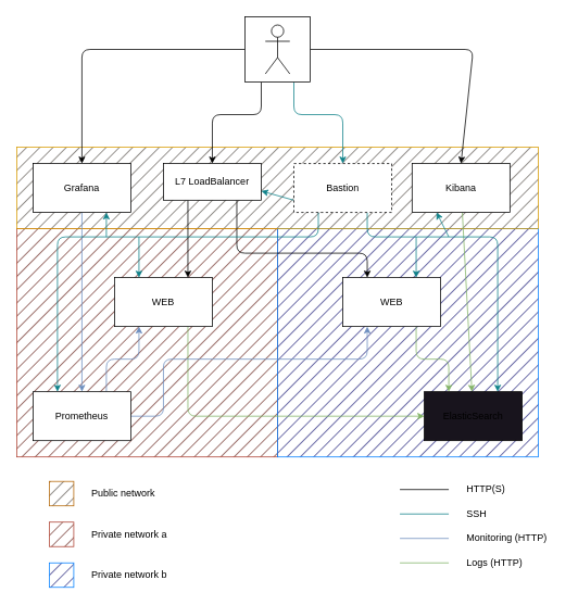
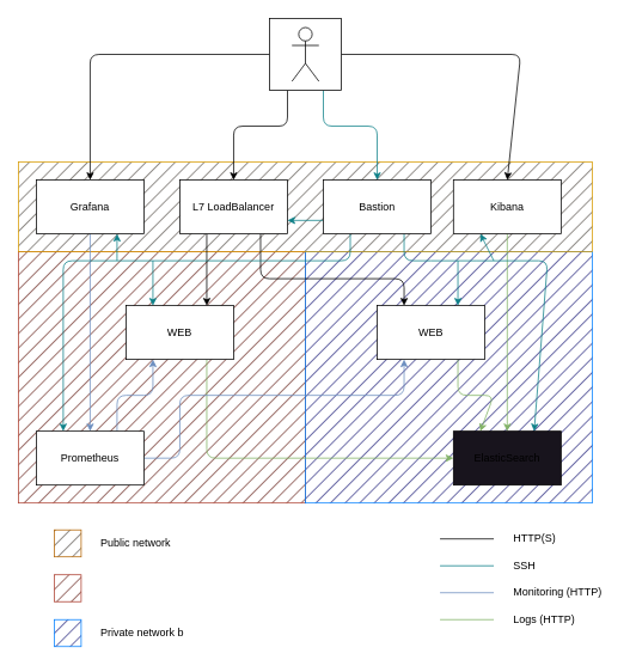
  <mxCell id="0" />
  <mxCell id="1" parent="0" />
  <mxCell id="2" value="" style="rounded=0;whiteSpace=wrap;html=1;fillColor=#540800;strokeColor=#ae4132;fillStyle=hatch;movable=1;resizable=1;rotatable=1;deletable=1;editable=1;connectable=1;" parent="1" vertex="1"><mxGeometry x="20" y="280" width="320" height="280" as="geometry" /></mxCell>
  <mxCell id="3" value="" style="rounded=0;whiteSpace=wrap;html=1;fillColor=#000066;strokeColor=#007FFF;fillStyle=hatch;movable=1;resizable=1;rotatable=1;deletable=1;editable=1;connectable=1;" vertex="1" parent="1"><mxGeometry x="340" y="280" width="320" height="280" as="geometry" /></mxCell>
  <mxCell id="4" value="" style="rounded=0;whiteSpace=wrap;html=1;fillColor=#423C35;strokeColor=#d79b00;fillStyle=hatch;movable=1;resizable=1;rotatable=1;deletable=1;editable=1;connectable=1;" parent="1" vertex="1"><mxGeometry x="20" y="180" width="640" height="100" as="geometry" /></mxCell>
  <mxCell id="5" style="edgeStyle=none;html=1;entryX=0.75;entryY=1;entryDx=0;entryDy=0;fillColor=#b0e3e6;strokeColor=#0e8088;movable=0;resizable=0;rotatable=0;deletable=0;editable=0;connectable=0;" parent="1" target="14" edge="1"><mxGeometry relative="1" as="geometry"><mxPoint x="130" y="290" as="sourcePoint" /></mxGeometry></mxCell>
  <mxCell id="6" style="edgeStyle=none;html=1;exitX=0.25;exitY=1;exitDx=0;exitDy=0;entryX=0.75;entryY=0;entryDx=0;entryDy=0;fillColor=#dae8fc;strokeColor=#6c8ebf;movable=0;resizable=0;rotatable=0;deletable=0;editable=0;connectable=0;startArrow=classic;startFill=1;endArrow=none;endFill=0;" parent="1" source="8" target="13" edge="1"><mxGeometry relative="1" as="geometry"><Array as="points"><mxPoint x="170" y="440" /><mxPoint x="130" y="440" /></Array></mxGeometry></mxCell>
  <mxCell id="7" style="edgeStyle=none;html=1;exitX=0.75;exitY=1;exitDx=0;exitDy=0;entryX=0;entryY=0.5;entryDx=0;entryDy=0;fillColor=#d5e8d4;strokeColor=#82b366;movable=0;resizable=0;rotatable=0;deletable=0;editable=0;connectable=0;" parent="1" source="8" target="16" edge="1"><mxGeometry relative="1" as="geometry"><Array as="points"><mxPoint x="230" y="510" /></Array></mxGeometry></mxCell>
  <mxCell id="8" value="WEB" style="rounded=0;whiteSpace=wrap;html=1;movable=0;resizable=0;rotatable=0;deletable=0;editable=0;connectable=0;" parent="1" vertex="1"><mxGeometry x="140" y="340" width="120" height="60" as="geometry" /></mxCell>
  <mxCell id="9" style="edgeStyle=none;html=1;exitX=0.75;exitY=1;exitDx=0;exitDy=0;entryX=0.25;entryY=0;entryDx=0;entryDy=0;fillColor=#d5e8d4;strokeColor=#82b366;movable=0;resizable=0;rotatable=0;deletable=0;editable=0;connectable=0;" parent="1" source="11" target="16" edge="1"><mxGeometry relative="1" as="geometry"><Array as="points"><mxPoint x="510" y="440" /><mxPoint x="550" y="440" /></Array></mxGeometry></mxCell>
  <mxCell id="10" style="edgeStyle=none;html=1;exitX=0.25;exitY=1;exitDx=0;exitDy=0;entryX=1;entryY=0.5;entryDx=0;entryDy=0;fillColor=#dae8fc;strokeColor=#6c8ebf;movable=0;resizable=0;rotatable=0;deletable=0;editable=0;connectable=0;endArrow=none;endFill=0;startArrow=classic;startFill=1;" parent="1" source="11" target="13" edge="1"><mxGeometry relative="1" as="geometry"><Array as="points"><mxPoint x="450" y="440" /><mxPoint x="200" y="440" /><mxPoint x="200" y="510" /></Array></mxGeometry></mxCell>
  <mxCell id="11" value="WEB" style="rounded=0;whiteSpace=wrap;html=1;movable=0;resizable=0;rotatable=0;deletable=0;editable=0;connectable=0;" parent="1" vertex="1"><mxGeometry x="420" y="340" width="120" height="60" as="geometry" /></mxCell>
  <mxCell id="12" style="edgeStyle=none;html=1;exitX=0.5;exitY=0;exitDx=0;exitDy=0;fillColor=#dae8fc;strokeColor=#6c8ebf;movable=0;resizable=0;rotatable=0;deletable=0;editable=0;connectable=0;startArrow=classic;startFill=1;endArrow=none;endFill=0;" parent="1" source="13" target="14" edge="1"><mxGeometry relative="1" as="geometry" /></mxCell>
  <mxCell id="13" value="Prometheus" style="rounded=0;whiteSpace=wrap;html=1;movable=0;resizable=0;rotatable=0;deletable=0;editable=0;connectable=0;" parent="1" vertex="1"><mxGeometry x="40" y="480" width="120" height="60" as="geometry" /></mxCell>
  <mxCell id="14" value="Grafana" style="rounded=0;whiteSpace=wrap;html=1;movable=0;resizable=0;rotatable=0;deletable=0;editable=0;connectable=0;" parent="1" vertex="1"><mxGeometry x="40" y="200" width="120" height="60" as="geometry" /></mxCell>
  <mxCell id="15" value="" style="edgeStyle=none;html=1;fillColor=#d5e8d4;strokeColor=#82b366;movable=0;resizable=0;rotatable=0;deletable=0;editable=0;connectable=0;startArrow=classic;startFill=1;endArrow=none;endFill=0;" parent="1" source="16" target="17" edge="1"><mxGeometry relative="1" as="geometry" /></mxCell>
- <mxCell id="16" value="ElasticSearch" style="rounded=0;whiteSpace=wrap;html=1;movable=0;resizable=0;rotatable=0;deletable=0;editable=0;connectable=0;fillColor=#18141D;" parent="1" vertex="1"><mxGeometry x="520" y="480" width="120" height="60" as="geometry" /></mxCell>
+ <mxCell id="16" value="ElasticSearch" style="rounded=0;whiteSpace=wrap;html=1;movable=0;resizable=0;rotatable=0;deletable=0;editable=0;connectable=0;fillColor=#18141D;" parent="1" vertex="1"><mxGeometry x="505" y="480" width="120" height="60" as="geometry" /></mxCell>
  <mxCell id="17" value="Kibana" style="rounded=0;whiteSpace=wrap;html=1;movable=0;resizable=0;rotatable=0;deletable=0;editable=0;connectable=0;" parent="1" vertex="1"><mxGeometry x="505" y="200" width="120" height="60" as="geometry" /></mxCell>
  <mxCell id="18" style="edgeStyle=none;html=1;exitX=0.75;exitY=1;exitDx=0;exitDy=0;entryX=0.25;entryY=0;entryDx=0;entryDy=0;movable=0;resizable=0;rotatable=0;deletable=0;editable=0;connectable=0;" parent="1" source="20" target="11" edge="1"><mxGeometry relative="1" as="geometry"><Array as="points"><mxPoint x="290" y="310" /><mxPoint x="450" y="310" /></Array></mxGeometry></mxCell>
  <mxCell id="19" style="edgeStyle=none;html=1;exitX=0.25;exitY=1;exitDx=0;exitDy=0;entryX=0.75;entryY=0;entryDx=0;entryDy=0;movable=0;resizable=0;rotatable=0;deletable=0;editable=0;connectable=0;" parent="1" source="20" target="8" edge="1"><mxGeometry relative="1" as="geometry" /></mxCell>
- <mxCell id="20" value="L7 LoadBalancer" style="rounded=0;whiteSpace=wrap;html=1;fillStyle=auto;movable=0;resizable=0;rotatable=0;deletable=0;editable=0;connectable=0;" parent="1" vertex="1"><mxGeometry x="200" y="200" width="120" height="45" as="geometry" /></mxCell>
+ <mxCell id="20" value="L7 LoadBalancer" style="rounded=0;whiteSpace=wrap;html=1;fillStyle=auto;movable=0;resizable=0;rotatable=0;deletable=0;editable=0;connectable=0;" parent="1" vertex="1"><mxGeometry x="200" y="200" width="120" height="60" as="geometry" /></mxCell>
  <mxCell id="21" style="edgeStyle=none;html=1;exitX=0.75;exitY=1;exitDx=0;exitDy=0;entryX=0.75;entryY=0;entryDx=0;entryDy=0;fillColor=#b0e3e6;strokeColor=#0e8088;movable=0;resizable=0;rotatable=0;deletable=0;editable=0;connectable=0;" parent="1" source="26" target="16" edge="1"><mxGeometry relative="1" as="geometry"><Array as="points"><mxPoint x="450" y="290" /><mxPoint x="480" y="290" /><mxPoint x="540" y="290" /><mxPoint x="610" y="290" /></Array></mxGeometry></mxCell>
  <mxCell id="22" style="edgeStyle=none;html=1;exitX=0.25;exitY=1;exitDx=0;exitDy=0;entryX=0.25;entryY=0;entryDx=0;entryDy=0;fillColor=#b0e3e6;strokeColor=#0e8088;movable=0;resizable=0;rotatable=0;deletable=0;editable=0;connectable=0;" parent="1" source="26" target="13" edge="1"><mxGeometry relative="1" as="geometry"><Array as="points"><mxPoint x="390" y="290" /><mxPoint x="70" y="290" /></Array></mxGeometry></mxCell>
  <mxCell id="23" style="edgeStyle=none;html=1;exitX=0;exitY=0.75;exitDx=0;exitDy=0;entryX=1;entryY=0.75;entryDx=0;entryDy=0;fillColor=#b0e3e6;strokeColor=#0e8088;movable=0;resizable=0;rotatable=0;deletable=0;editable=0;connectable=0;" parent="1" source="26" target="20" edge="1"><mxGeometry relative="1" as="geometry" /></mxCell>
  <mxCell id="24" style="edgeStyle=none;html=1;entryX=0.25;entryY=0;entryDx=0;entryDy=0;fillColor=#b0e3e6;strokeColor=#0e8088;movable=0;resizable=0;rotatable=0;deletable=0;editable=0;connectable=0;" parent="1" target="8" edge="1"><mxGeometry relative="1" as="geometry"><mxPoint x="170" y="290" as="sourcePoint" /></mxGeometry></mxCell>
  <mxCell id="25" style="edgeStyle=none;html=1;entryX=0.75;entryY=0;entryDx=0;entryDy=0;fillColor=#b0e3e6;strokeColor=#0e8088;movable=0;resizable=0;rotatable=0;deletable=0;editable=0;connectable=0;" parent="1" target="11" edge="1"><mxGeometry relative="1" as="geometry"><mxPoint x="510" y="290" as="sourcePoint" /></mxGeometry></mxCell>
- <mxCell id="26" value="Bastion" style="rounded=0;whiteSpace=wrap;html=1;fillStyle=auto;movable=0;resizable=0;rotatable=0;deletable=0;editable=0;connectable=0;dashed=1;" parent="1" vertex="1"><mxGeometry x="360" y="200" width="120" height="60" as="geometry" /></mxCell>
+ <mxCell id="26" value="Bastion" style="rounded=0;whiteSpace=wrap;html=1;fillStyle=auto;movable=0;resizable=0;rotatable=0;deletable=0;editable=0;connectable=0;" parent="1" vertex="1"><mxGeometry x="360" y="200" width="120" height="60" as="geometry" /></mxCell>
  <mxCell id="27" value="" style="endArrow=classic;html=1;entryX=0.25;entryY=1;entryDx=0;entryDy=0;fillColor=#b0e3e6;strokeColor=#0e8088;movable=0;resizable=0;rotatable=0;deletable=0;editable=0;connectable=0;" parent="1" target="17" edge="1"><mxGeometry width="50" height="50" relative="1" as="geometry"><mxPoint x="550" y="290" as="sourcePoint" /><mxPoint x="560" y="260" as="targetPoint" /></mxGeometry></mxCell>
  <mxCell id="28" style="edgeStyle=none;html=1;exitX=0;exitY=0.5;exitDx=0;exitDy=0;entryX=0.5;entryY=0;entryDx=0;entryDy=0;movable=0;resizable=0;rotatable=0;deletable=0;editable=0;connectable=0;" parent="1" source="33" target="14" edge="1"><mxGeometry relative="1" as="geometry"><Array as="points"><mxPoint x="100" y="60" /></Array></mxGeometry></mxCell>
  <mxCell id="29" style="edgeStyle=none;html=1;exitX=1;exitY=0.5;exitDx=0;exitDy=0;entryX=0.5;entryY=0;entryDx=0;entryDy=0;movable=0;resizable=0;rotatable=0;deletable=0;editable=0;connectable=0;" parent="1" source="33" target="17" edge="1"><mxGeometry relative="1" as="geometry"><Array as="points"><mxPoint x="580" y="60" /></Array></mxGeometry></mxCell>
  <mxCell id="30" style="edgeStyle=none;html=1;exitX=0.25;exitY=1;exitDx=0;exitDy=0;entryX=0.5;entryY=0;entryDx=0;entryDy=0;movable=0;resizable=0;rotatable=0;deletable=0;editable=0;connectable=0;" parent="1" source="33" target="20" edge="1"><mxGeometry relative="1" as="geometry"><Array as="points"><mxPoint x="320" y="140" /><mxPoint x="260" y="140" /></Array></mxGeometry></mxCell>
  <mxCell id="31" style="edgeStyle=none;html=1;exitX=0.75;exitY=1;exitDx=0;exitDy=0;entryX=0.5;entryY=0;entryDx=0;entryDy=0;fillColor=#b0e3e6;strokeColor=#0e8088;movable=0;resizable=0;rotatable=0;deletable=0;editable=0;connectable=0;" parent="1" source="33" target="26" edge="1"><mxGeometry relative="1" as="geometry"><Array as="points"><mxPoint x="360" y="140" /><mxPoint x="420" y="140" /></Array></mxGeometry></mxCell>
  <mxCell id="32" value="" style="group;movable=0;resizable=0;rotatable=0;deletable=0;editable=0;connectable=0;" parent="1" vertex="1" connectable="0"><mxGeometry x="300" y="20" width="80" height="80" as="geometry" /></mxCell>
  <mxCell id="33" value="" style="whiteSpace=wrap;html=1;aspect=fixed;fillStyle=auto;movable=0;resizable=0;rotatable=0;deletable=0;editable=0;connectable=0;" parent="32" vertex="1"><mxGeometry width="80" height="80" as="geometry" /></mxCell>
  <mxCell id="34" value="" style="shape=umlActor;verticalLabelPosition=bottom;verticalAlign=top;html=1;outlineConnect=0;fillStyle=auto;movable=0;resizable=0;rotatable=0;deletable=0;editable=0;connectable=0;" parent="32" vertex="1"><mxGeometry x="25" y="10" width="30" height="60" as="geometry" /></mxCell>
  <mxCell id="35" value="" style="endArrow=none;html=1;movable=0;resizable=0;rotatable=0;deletable=0;editable=0;connectable=0;" parent="1" edge="1"><mxGeometry width="50" height="50" relative="1" as="geometry"><mxPoint x="490" y="600" as="sourcePoint" /><mxPoint x="550" y="600" as="targetPoint" /></mxGeometry></mxCell>
  <mxCell id="36" value="HTTP(S)" style="text;html=1;strokeColor=none;fillColor=none;align=left;verticalAlign=middle;whiteSpace=wrap;rounded=0;fillStyle=auto;movable=0;resizable=0;rotatable=0;deletable=0;editable=0;connectable=0;" parent="1" vertex="1"><mxGeometry x="570" y="585" width="60" height="30" as="geometry" /></mxCell>
  <mxCell id="37" value="" style="endArrow=none;html=1;fillColor=#b0e3e6;strokeColor=#0e8088;movable=0;resizable=0;rotatable=0;deletable=0;editable=0;connectable=0;" parent="1" edge="1"><mxGeometry width="50" height="50" relative="1" as="geometry"><mxPoint x="490" y="630" as="sourcePoint" /><mxPoint x="550" y="630" as="targetPoint" /></mxGeometry></mxCell>
  <mxCell id="38" value="SSH" style="text;html=1;strokeColor=none;fillColor=none;align=left;verticalAlign=middle;whiteSpace=wrap;rounded=0;fillStyle=auto;movable=0;resizable=0;rotatable=0;deletable=0;editable=0;connectable=0;" parent="1" vertex="1"><mxGeometry x="570" y="615" width="60" height="30" as="geometry" /></mxCell>
  <mxCell id="39" value="" style="endArrow=none;html=1;fillColor=#dae8fc;strokeColor=#6c8ebf;movable=0;resizable=0;rotatable=0;deletable=0;editable=0;connectable=0;" parent="1" edge="1"><mxGeometry width="50" height="50" relative="1" as="geometry"><mxPoint x="490" y="660" as="sourcePoint" /><mxPoint x="550" y="660" as="targetPoint" /></mxGeometry></mxCell>
  <mxCell id="40" value="Monitoring (HTTP)" style="text;html=1;strokeColor=none;fillColor=none;align=left;verticalAlign=middle;whiteSpace=wrap;rounded=0;fillStyle=auto;movable=0;resizable=0;rotatable=0;deletable=0;editable=0;connectable=0;" parent="1" vertex="1"><mxGeometry x="570" y="645" width="110" height="30" as="geometry" /></mxCell>
  <mxCell id="41" value="" style="endArrow=none;html=1;fillColor=#d5e8d4;strokeColor=#82b366;movable=0;resizable=0;rotatable=0;deletable=0;editable=0;connectable=0;" parent="1" edge="1"><mxGeometry width="50" height="50" relative="1" as="geometry"><mxPoint x="490" y="690" as="sourcePoint" /><mxPoint x="550" y="690" as="targetPoint" /></mxGeometry></mxCell>
  <mxCell id="42" value="Logs (HTTP)" style="text;html=1;strokeColor=none;fillColor=none;align=left;verticalAlign=middle;whiteSpace=wrap;rounded=0;fillStyle=auto;movable=0;resizable=0;rotatable=0;deletable=0;editable=0;connectable=0;" parent="1" vertex="1"><mxGeometry x="570" y="675" width="117" height="30" as="geometry" /></mxCell>
  <mxCell id="43" value="" style="whiteSpace=wrap;html=1;aspect=fixed;fillStyle=hatch;fillColor=#423C35;strokeColor=#b46504;movable=0;resizable=0;rotatable=0;deletable=0;editable=0;connectable=0;" parent="1" vertex="1"><mxGeometry x="60" y="590" width="30" height="30" as="geometry" /></mxCell>
  <mxCell id="44" value="" style="whiteSpace=wrap;html=1;aspect=fixed;fillStyle=hatch;fillColor=#540800;strokeColor=#ae4132;movable=0;resizable=0;rotatable=0;deletable=0;editable=0;connectable=0;" parent="1" vertex="1"><mxGeometry x="60" y="640" width="30" height="30" as="geometry" /></mxCell>
  <mxCell id="45" value="" style="whiteSpace=wrap;html=1;aspect=fixed;fillStyle=hatch;fillColor=#000066;strokeColor=#007FFF;movable=0;resizable=0;rotatable=0;deletable=0;editable=0;connectable=0;" vertex="1" parent="1"><mxGeometry x="60" y="690" width="30" height="30" as="geometry" /></mxCell>
  <mxCell id="46" value="Public network" style="text;html=1;strokeColor=none;fillColor=none;align=left;verticalAlign=middle;whiteSpace=wrap;rounded=0;fillStyle=hatch;movable=0;resizable=0;rotatable=0;deletable=0;editable=0;connectable=0;" parent="1" vertex="1"><mxGeometry x="110" y="590" width="90" height="30" as="geometry" /></mxCell>
- <mxCell id="47" value="Private network a" style="text;html=1;strokeColor=none;fillColor=none;align=left;verticalAlign=middle;whiteSpace=wrap;rounded=0;fillStyle=hatch;movable=0;resizable=0;rotatable=0;deletable=0;editable=0;connectable=0;" parent="1" vertex="1"><mxGeometry x="110" y="640" width="100" height="30" as="geometry" /></mxCell>
  <mxCell id="48" value="Private network b" style="text;html=1;strokeColor=none;fillColor=none;align=left;verticalAlign=middle;whiteSpace=wrap;rounded=0;fillStyle=hatch;movable=1;resizable=1;rotatable=1;deletable=1;editable=1;connectable=1;" vertex="1" parent="1"><mxGeometry x="110" y="690" width="100" height="30" as="geometry" /></mxCell>
